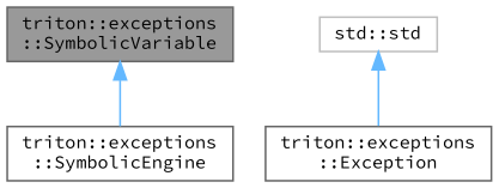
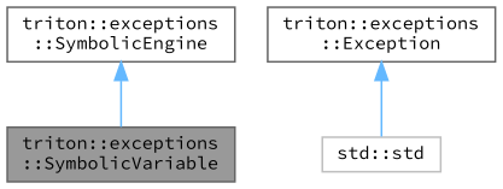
  digraph {
    fontname="Source Code Pro"
    node [color=gray40 fillcolor=white fontname="Source Code Pro" fontsize=10 shape=box style=filled]
    edge [color=steelblue1 dir=back fontname="Source Code Pro" fontsize=10 labelfontname=Helvetica labelfontsize=10 style=solid]
    n1 [fillcolor=grey60 fontcolor=black height=0.2 label="triton::exceptions\l::SymbolicVariable" width=0.4]
    n2 [height=0.2 label="triton::exceptions\l::SymbolicEngine" width=0.4]
    n3 [height=0.2 label="triton::exceptions\l::Exception" width=0.4]
    n4 [color=grey75 height=0.2 label="std::std" width=0.4]
-   n1 -> n2
-   n4 -> n3
+   n2 -> n1
+   n3 -> n4
  }
